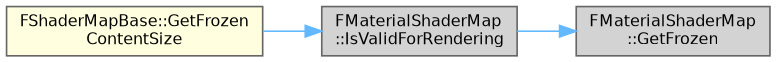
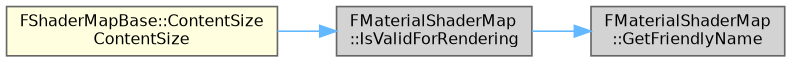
  digraph {
    rankdir=LR
    node [color=grey40 fillcolor=lightgrey fontname=Helvetica fontsize=10 shape=box style=filled]
    edge [arrowhead=normal color=steelblue1 fontname=Helvetica fontsize=10 labelfontname=Helvetica labelfontsize=10 style=solid]
    n1 [color=gray40 fontcolor=black height=0.2 label="FMaterialShaderMap\l::IsValidForRendering" width=0.4]
-   n2 [height=0.2 label="FMaterialShaderMap\l::GetFrozen" width=0.4]
-   n3 [fillcolor=lightyellow height=0.2 label="FShaderMapBase::GetFrozen\lContentSize" width=0.4]
+   n2 [height=0.2 label="FMaterialShaderMap\l::GetFriendlyName" width=0.4]
+   n3 [fillcolor=lightyellow height=0.2 label="FShaderMapBase::ContentSize\lContentSize" width=0.4]
    n1 -> n2
    n3 -> n1
  }
